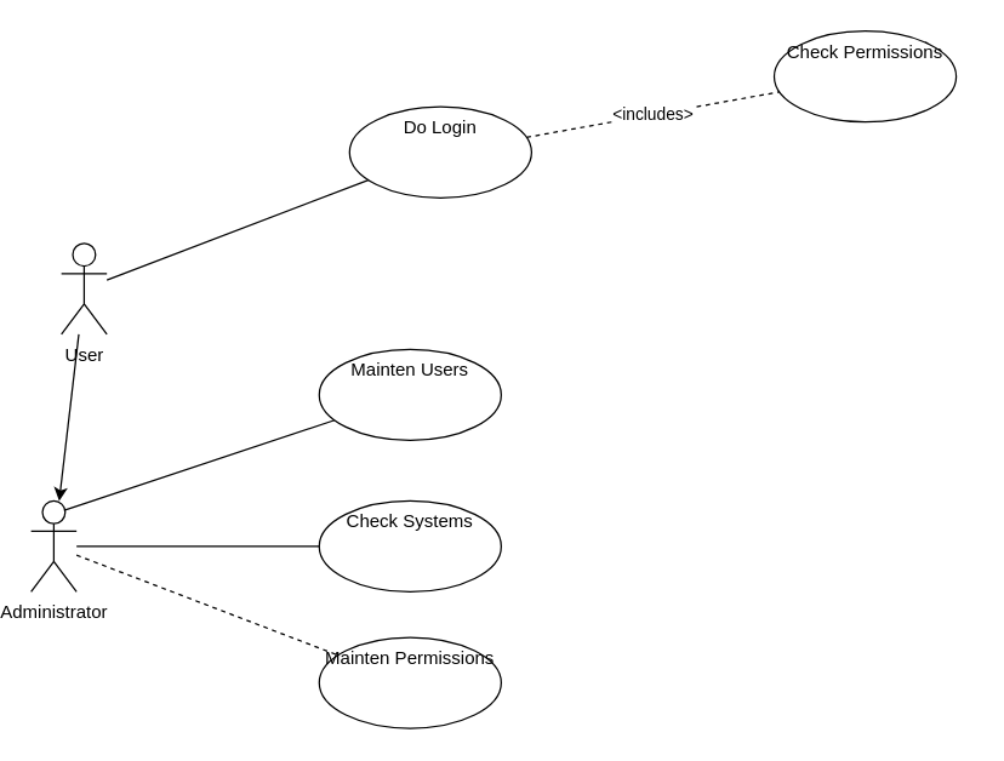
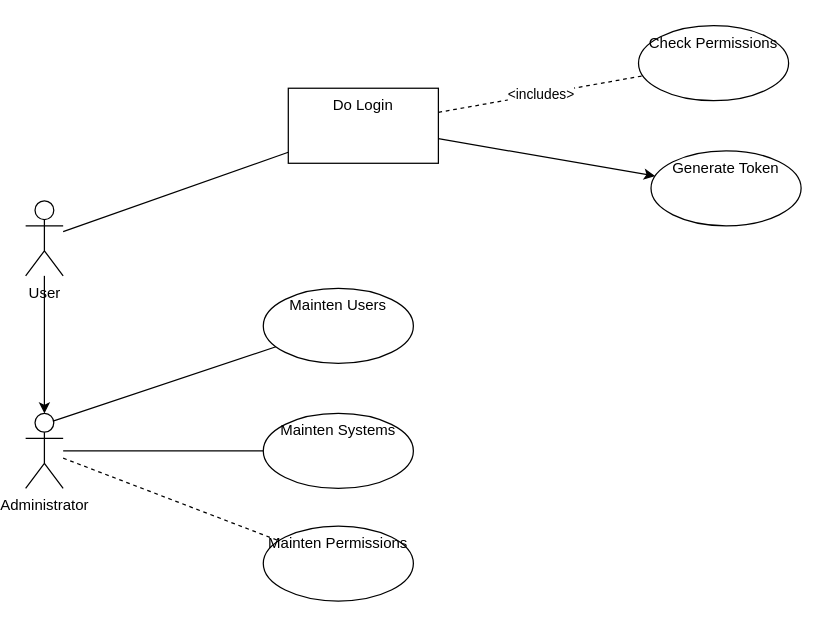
  <mxCell id="0" />
  <mxCell id="1" parent="0" />
  <mxCell id="2" value="" style="edgeStyle=none;html=1;" edge="1" parent="1" source="3" target="7"><mxGeometry relative="1" as="geometry" /></mxCell>
- <mxCell id="3" value="User" style="shape=umlActor;verticalLabelPosition=bottom;verticalAlign=top;html=1;outlineConnect=0;" vertex="1" parent="1"><mxGeometry x="40" y="160" width="30" height="60" as="geometry" /></mxCell>
- <mxCell id="5" value="Do Login" style="ellipse;whiteSpace=wrap;html=1;verticalAlign=top;" vertex="1" parent="1"><mxGeometry x="230" y="70" width="120" height="60" as="geometry" /></mxCell>
+ <mxCell id="3" value="User" style="shape=umlActor;verticalLabelPosition=bottom;verticalAlign=top;html=1;outlineConnect=0;" vertex="1" parent="1"><mxGeometry x="20" y="160" width="30" height="60" as="geometry" /></mxCell>
+ <mxCell id="4" value="" style="edgeStyle=none;html=1;" edge="1" parent="1" source="5" target="12"><mxGeometry relative="1" as="geometry" /></mxCell>
+ <mxCell id="5" value="Do Login" style="whiteSpace=wrap;html=1;verticalAlign=top;rounded=0;" vertex="1" parent="1"><mxGeometry x="230" y="70" width="120" height="60" as="geometry" /></mxCell>
  <mxCell id="6" value="Check Permissions" style="ellipse;whiteSpace=wrap;html=1;verticalAlign=top;" vertex="1" parent="1"><mxGeometry x="510" y="20" width="120" height="60" as="geometry" /></mxCell>
  <mxCell id="7" value="Administrator" style="shape=umlActor;verticalLabelPosition=bottom;verticalAlign=top;html=1;outlineConnect=0;" vertex="1" parent="1"><mxGeometry x="20" y="330" width="30" height="60" as="geometry" /></mxCell>
  <mxCell id="8" value="Mainten Users" style="ellipse;whiteSpace=wrap;html=1;verticalAlign=top;" vertex="1" parent="1"><mxGeometry x="210" y="230" width="120" height="60" as="geometry" /></mxCell>
- <mxCell id="9" value="Check Systems" style="ellipse;whiteSpace=wrap;html=1;verticalAlign=top;" vertex="1" parent="1"><mxGeometry x="210" y="330" width="120" height="60" as="geometry" /></mxCell>
+ <mxCell id="9" value="Mainten Systems" style="ellipse;whiteSpace=wrap;html=1;verticalAlign=top;" vertex="1" parent="1"><mxGeometry x="210" y="330" width="120" height="60" as="geometry" /></mxCell>
  <mxCell id="10" value="Mainten Permissions" style="ellipse;whiteSpace=wrap;html=1;verticalAlign=top;" vertex="1" parent="1"><mxGeometry x="210" y="420" width="120" height="60" as="geometry" /></mxCell>
  <mxCell id="11" value="&amp;lt;includes&amp;gt;" style="endArrow=none;dashed=1;html=1;" edge="1" parent="1" source="5" target="6"><mxGeometry width="50" height="50" relative="1" as="geometry"><mxPoint x="340" y="280" as="sourcePoint" /><mxPoint x="390" y="230" as="targetPoint" /><Array as="points" /></mxGeometry></mxCell>
+ <mxCell id="12" value="Generate Token" style="ellipse;whiteSpace=wrap;html=1;verticalAlign=top;" vertex="1" parent="1"><mxGeometry x="520" y="120" width="120" height="60" as="geometry" /></mxCell>
  <mxCell id="13" value="" style="endArrow=none;html=1;" edge="1" parent="1" source="3" target="5"><mxGeometry width="50" height="50" relative="1" as="geometry"><mxPoint x="340" y="280" as="sourcePoint" /><mxPoint x="390" y="230" as="targetPoint" /></mxGeometry></mxCell>
  <mxCell id="14" value="" style="endArrow=none;html=1;exitX=0.75;exitY=0.1;exitDx=0;exitDy=0;exitPerimeter=0;" edge="1" parent="1" source="7" target="8"><mxGeometry width="50" height="50" relative="1" as="geometry"><mxPoint x="340" y="280" as="sourcePoint" /><mxPoint x="390" y="230" as="targetPoint" /></mxGeometry></mxCell>
  <mxCell id="15" value="" style="endArrow=none;html=1;" edge="1" parent="1" source="7" target="9"><mxGeometry width="50" height="50" relative="1" as="geometry"><mxPoint x="340" y="280" as="sourcePoint" /><mxPoint x="390" y="230" as="targetPoint" /></mxGeometry></mxCell>
  <mxCell id="16" value="" style="endArrow=none;html=1;dashed=1;" edge="1" parent="1" source="7" target="10"><mxGeometry width="50" height="50" relative="1" as="geometry"><mxPoint x="340" y="280" as="sourcePoint" /><mxPoint x="390" y="230" as="targetPoint" /></mxGeometry></mxCell>
